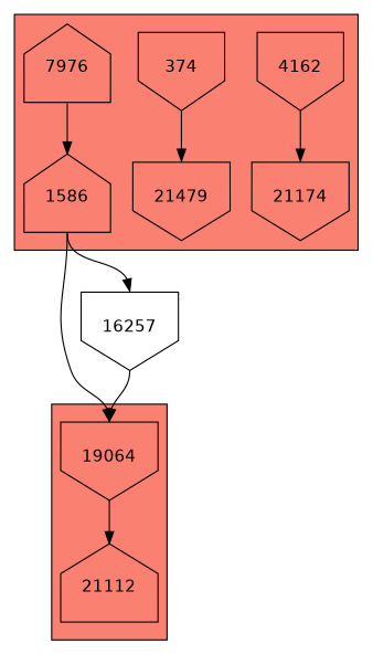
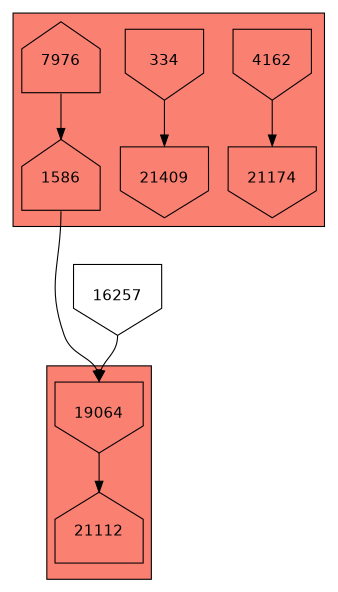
  digraph {
    fontname="DejaVu Sans"
    node [fontname="DejaVu Sans" shape=invhouse]
    edge [fontname="DejaVu Sans" headport=n tailport=s]
    n1 [height=1 label=4162 width=1]
    21174 [height=1 width=1]
-   334 [height=1 width=1 label=374]
-   21479 [height=1 width=1]
+   334 [height=1 width=1]
+   21479 [height=1 width=1 label=21409]
    7976 [height=1 shape=house width=1]
    1586 [height=1 shape=house width=1]
    19064 [height=1 width=1]
    21112 [height=1 shape=house width=1]
    16257 [height=1 width=1]
    subgraph cluster_1 {
      fillcolor=salmon
      style=filled
      n1
      21174
      334
      21479
      7976
      1586
    }
    subgraph cluster_2 {
      fillcolor=salmon
      style=filled
      19064
      21112
    }
    n1 -> 21174
    334 -> 21479
    7976 -> 1586
    1586 -> 19064
-   1586 -> 16257
    19064 -> 21112
    16257 -> 19064
  }
